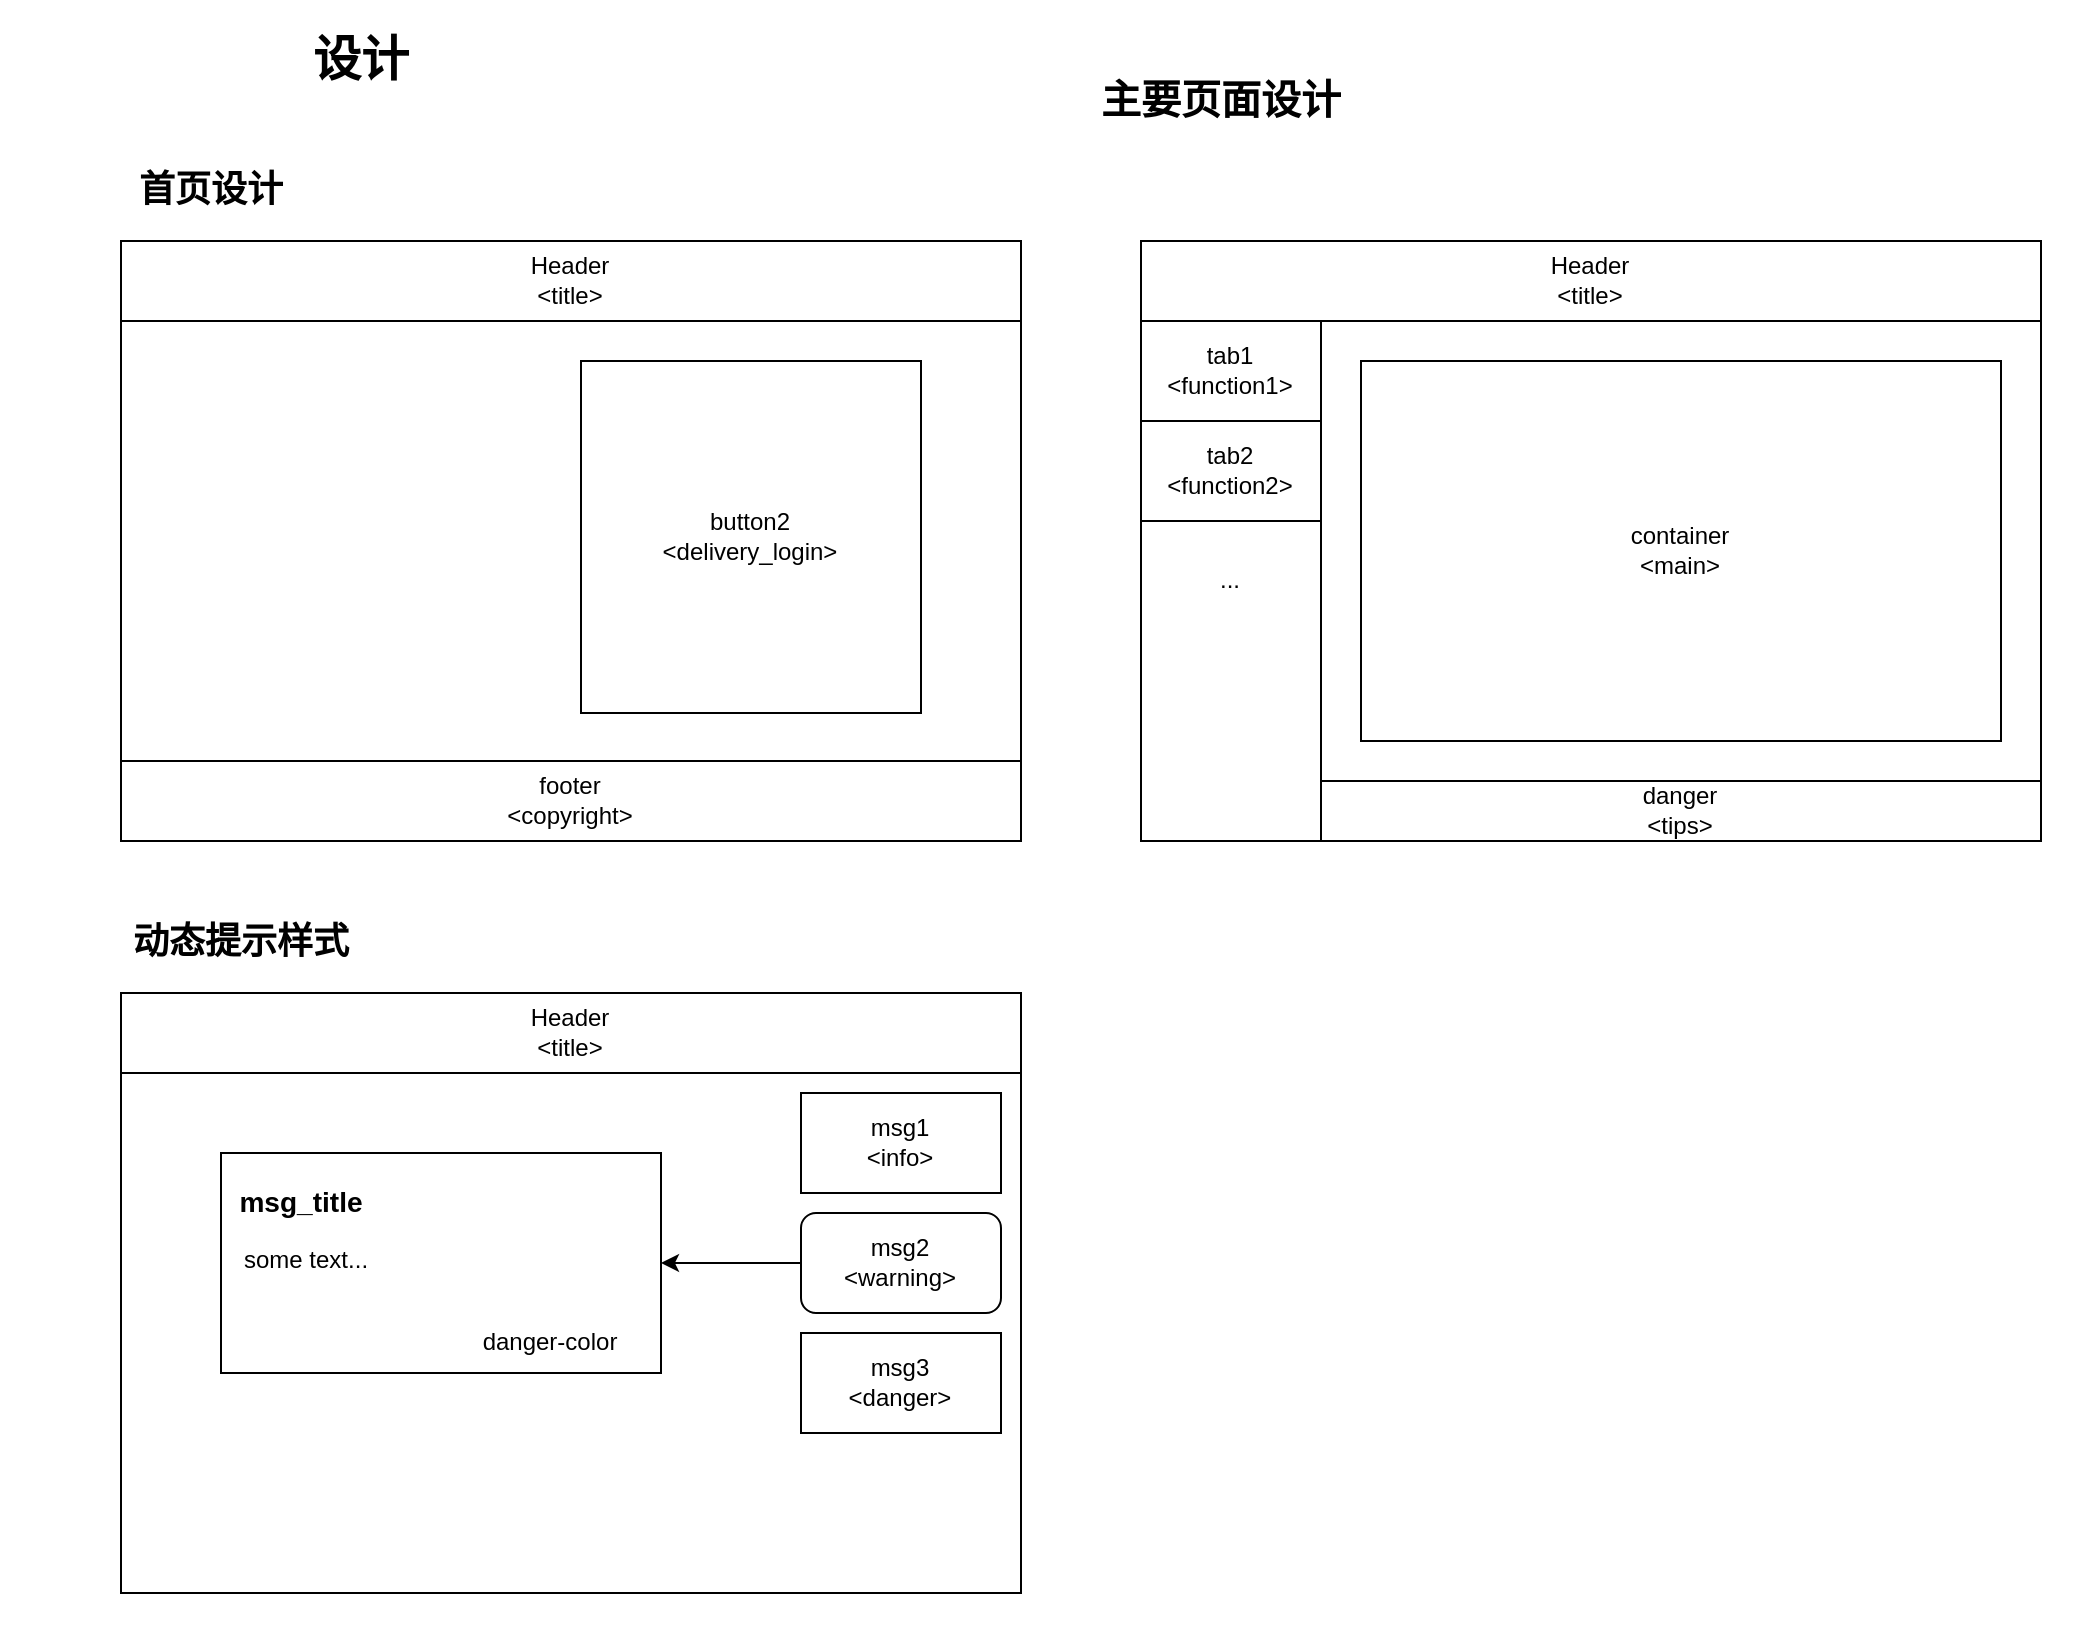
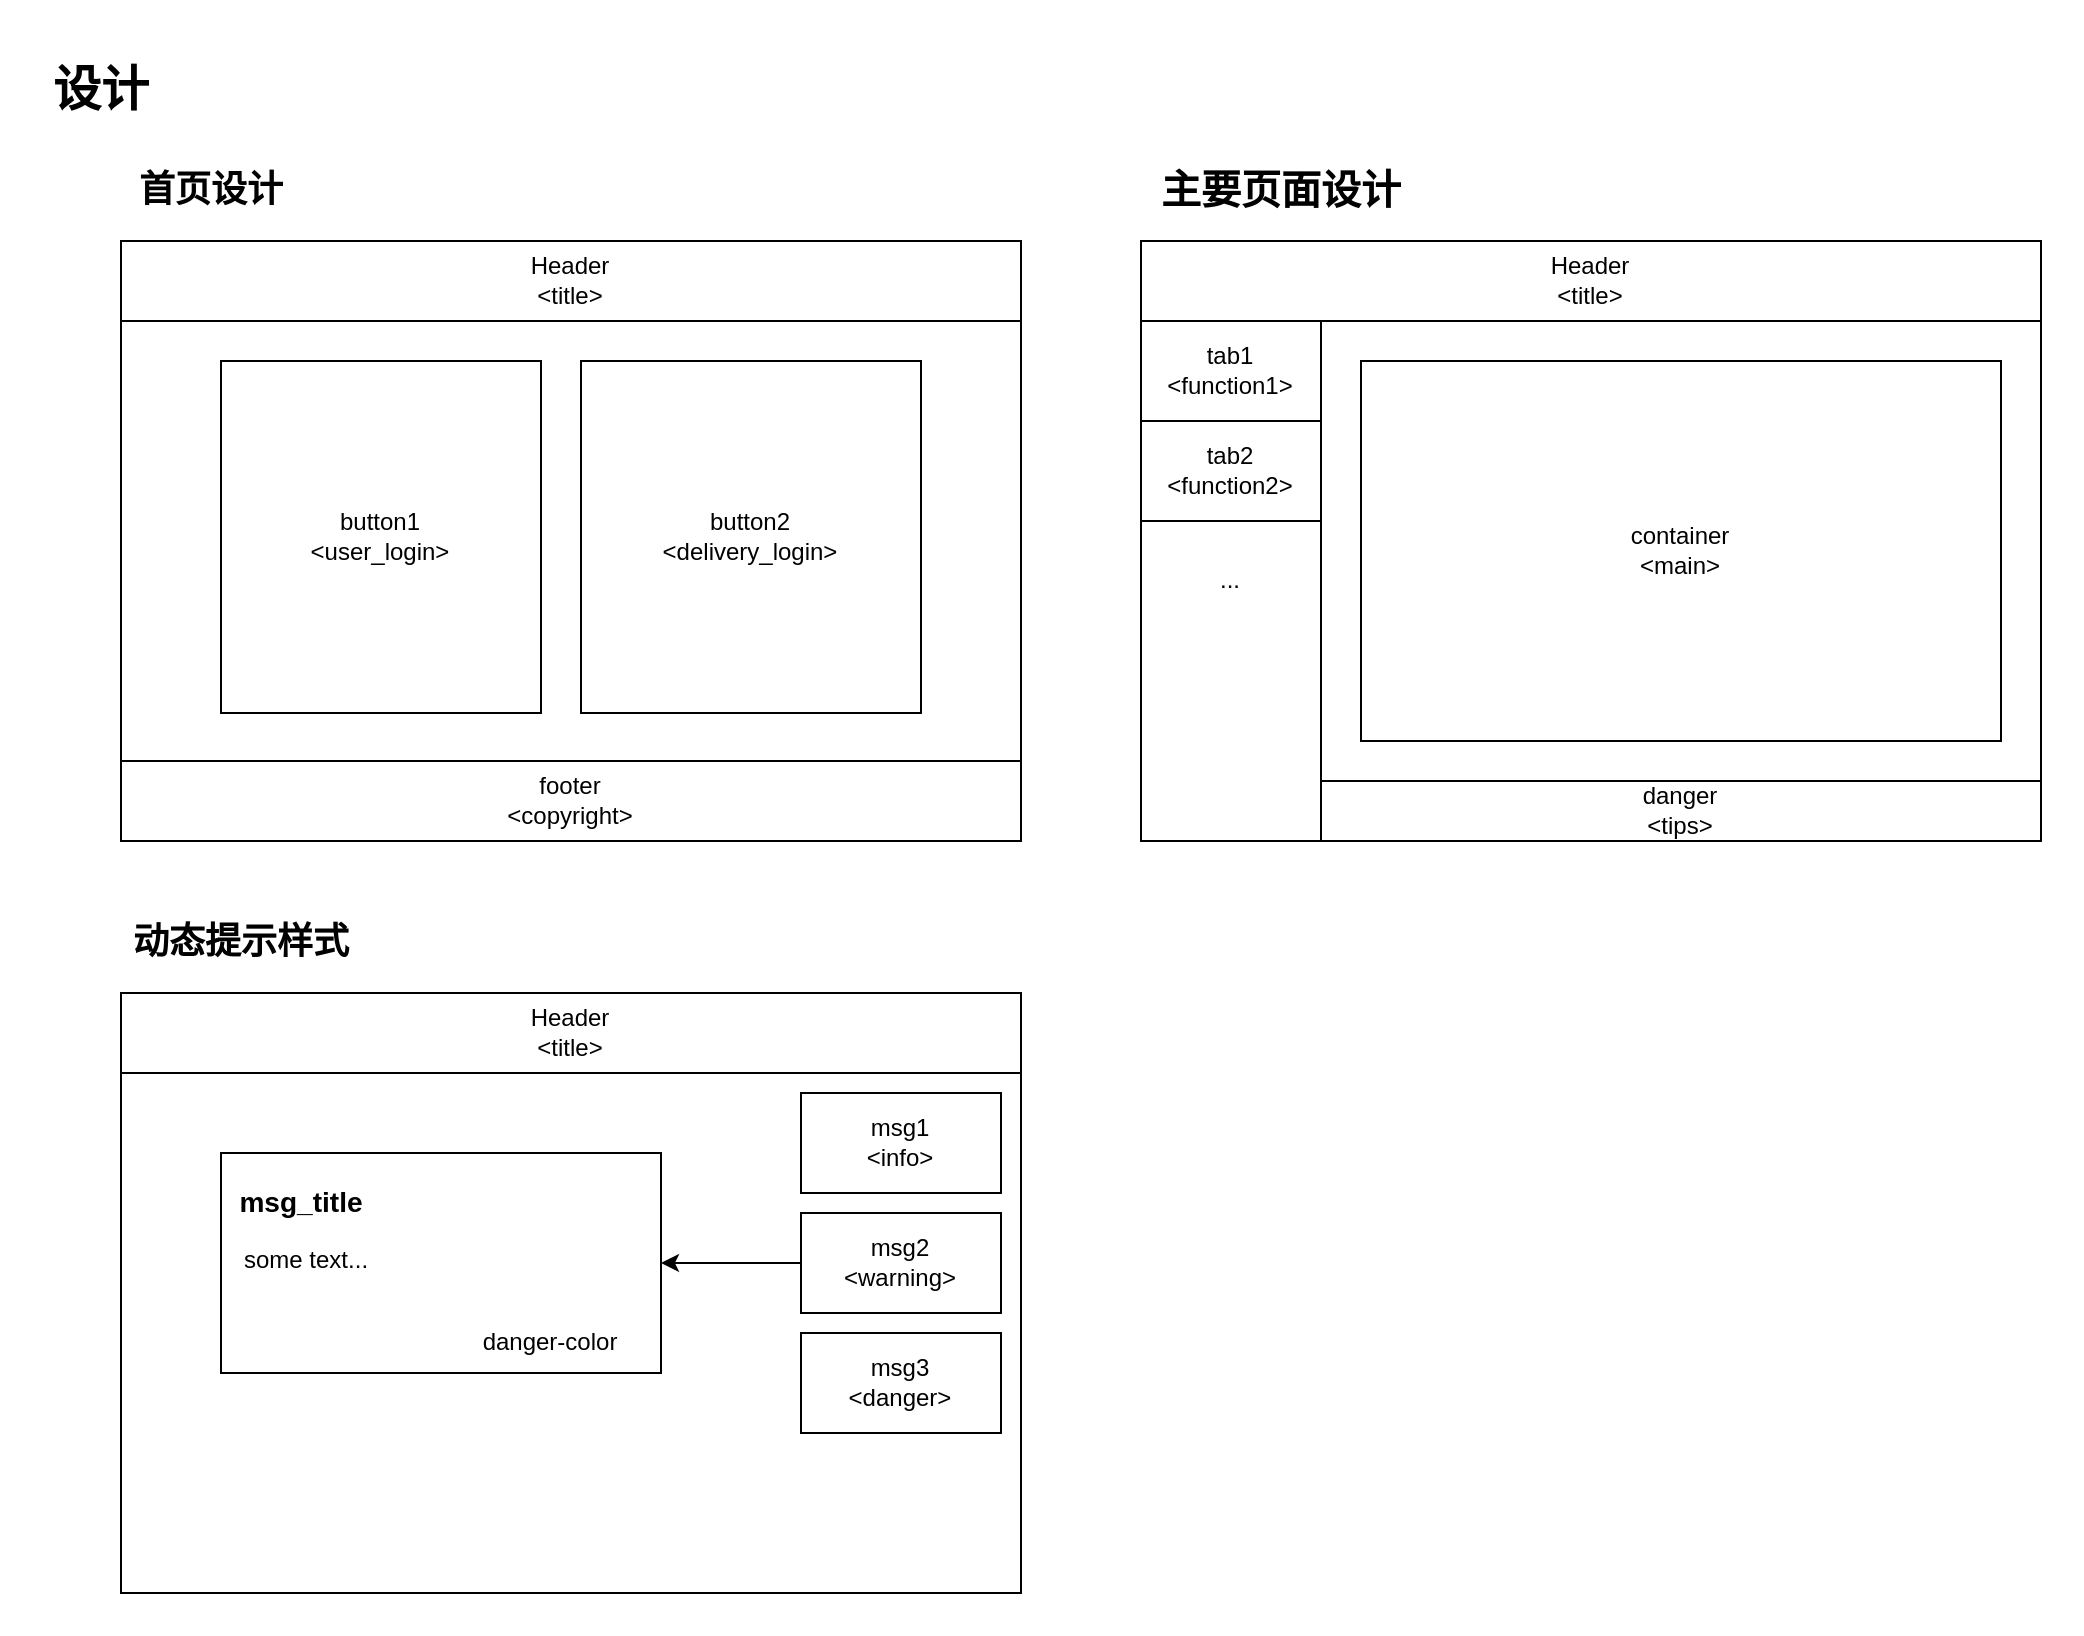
  <mxCell id="0" />
  <mxCell id="1" parent="0" />
  <mxCell id="2" value="" style="rounded=0;whiteSpace=wrap;html=1;" parent="1" vertex="1"><mxGeometry x="570" y="120" width="450" height="300" as="geometry" /></mxCell>
  <mxCell id="3" value="Header&lt;br&gt;&amp;lt;title&amp;gt;" style="rounded=0;whiteSpace=wrap;html=1;" parent="1" vertex="1"><mxGeometry x="570" y="120" width="450" height="40" as="geometry" /></mxCell>
  <mxCell id="4" value="..." style="rounded=0;whiteSpace=wrap;html=1;" parent="1" vertex="1"><mxGeometry x="570" y="160" width="90" height="260" as="geometry" /></mxCell>
  <mxCell id="5" value="tab1&lt;br&gt;&amp;lt;function1&amp;gt;" style="rounded=0;whiteSpace=wrap;html=1;" parent="1" vertex="1"><mxGeometry x="570" y="160" width="90" height="50" as="geometry" /></mxCell>
  <mxCell id="6" value="tab2&lt;br&gt;&amp;lt;function2&amp;gt;" style="rounded=0;whiteSpace=wrap;html=1;" parent="1" vertex="1"><mxGeometry x="570" y="210" width="90" height="50" as="geometry" /></mxCell>
  <mxCell id="7" value="danger&lt;br&gt;&amp;lt;tips&amp;gt;" style="rounded=0;whiteSpace=wrap;html=1;" parent="1" vertex="1"><mxGeometry x="660" y="390" width="360" height="30" as="geometry" /></mxCell>
  <mxCell id="8" value="container&lt;br&gt;&amp;lt;main&amp;gt;" style="rounded=0;whiteSpace=wrap;html=1;" parent="1" vertex="1"><mxGeometry x="680" y="180" width="320" height="190" as="geometry" /></mxCell>
  <mxCell id="9" value="" style="rounded=0;whiteSpace=wrap;html=1;" parent="1" vertex="1"><mxGeometry x="60" y="120" width="450" height="300" as="geometry" /></mxCell>
  <mxCell id="10" value="Header&lt;br style=&quot;font-size: 12px;&quot;&gt;&amp;lt;title&amp;gt;" style="rounded=0;whiteSpace=wrap;html=1;fontSize=12;" parent="1" vertex="1"><mxGeometry x="60" y="120" width="450" height="40" as="geometry" /></mxCell>
+ <mxCell id="11" value="button1&lt;br&gt;&amp;lt;user_login&amp;gt;" style="rounded=0;whiteSpace=wrap;html=1;fontSize=12;" parent="1" vertex="1"><mxGeometry x="110" y="180" width="160" height="176" as="geometry" /></mxCell>
  <mxCell id="12" value="button2&lt;br&gt;&amp;lt;delivery_login&amp;gt;" style="rounded=0;whiteSpace=wrap;html=1;fontSize=12;" parent="1" vertex="1"><mxGeometry x="290" y="180" width="170" height="176" as="geometry" /></mxCell>
  <mxCell id="13" value="footer&lt;br&gt;&amp;lt;copyright&amp;gt;" style="rounded=0;whiteSpace=wrap;html=1;fontSize=12;" parent="1" vertex="1"><mxGeometry x="60" y="380" width="450" height="40" as="geometry" /></mxCell>
  <mxCell id="14" value="&lt;h2&gt;首页设计&lt;/h2&gt;" style="text;html=1;align=center;verticalAlign=middle;resizable=0;points=[];autosize=1;strokeColor=none;fillColor=none;" parent="1" vertex="1"><mxGeometry x="60" y="70" width="90" height="50" as="geometry" /></mxCell>
- <mxCell id="15" value="&lt;h2&gt;&lt;b&gt;&lt;font style=&quot;font-size: 20px&quot;&gt;主要页面设计&lt;/font&gt;&lt;/b&gt;&lt;/h2&gt;" style="text;html=1;align=center;verticalAlign=middle;resizable=0;points=[];autosize=1;strokeColor=none;fillColor=none;" parent="1" vertex="1"><mxGeometry x="540" y="25" width="140" height="50" as="geometry" /></mxCell>
- <mxCell id="16" value="&lt;h1&gt;设计&lt;/h1&gt;" style="text;html=1;align=center;verticalAlign=middle;resizable=0;points=[];autosize=1;strokeColor=none;fillColor=none;" parent="1" vertex="1"><mxGeometry x="150" y="5" width="60" height="50" as="geometry" /></mxCell>
+ <mxCell id="15" value="&lt;h2&gt;&lt;b&gt;&lt;font style=&quot;font-size: 20px&quot;&gt;主要页面设计&lt;/font&gt;&lt;/b&gt;&lt;/h2&gt;" style="text;html=1;align=center;verticalAlign=middle;resizable=0;points=[];autosize=1;strokeColor=none;fillColor=none;" parent="1" vertex="1"><mxGeometry x="570" y="70" width="140" height="50" as="geometry" /></mxCell>
+ <mxCell id="16" value="&lt;h1&gt;设计&lt;/h1&gt;" style="text;html=1;align=center;verticalAlign=middle;resizable=0;points=[];autosize=1;strokeColor=none;fillColor=none;" parent="1" vertex="1"><mxGeometry x="20" y="20" width="60" height="50" as="geometry" /></mxCell>
  <mxCell id="17" value="" style="rounded=0;whiteSpace=wrap;html=1;" parent="1" vertex="1"><mxGeometry x="60" y="496" width="450" height="300" as="geometry" /></mxCell>
  <mxCell id="18" value="&lt;h2&gt;动态提示样式&lt;/h2&gt;" style="text;html=1;align=center;verticalAlign=middle;resizable=0;points=[];autosize=1;strokeColor=none;fillColor=none;" parent="1" vertex="1"><mxGeometry x="60" y="446" width="120" height="50" as="geometry" /></mxCell>
  <mxCell id="19" value="Header&lt;br style=&quot;font-size: 12px;&quot;&gt;&amp;lt;title&amp;gt;" style="rounded=0;whiteSpace=wrap;html=1;fontSize=12;" parent="1" vertex="1"><mxGeometry x="60" y="496" width="450" height="40" as="geometry" /></mxCell>
  <mxCell id="20" value="msg1&lt;br&gt;&amp;lt;info&amp;gt;" style="rounded=0;whiteSpace=wrap;html=1;" parent="1" vertex="1"><mxGeometry x="400" y="546" width="100" height="50" as="geometry" /></mxCell>
- <mxCell id="21" value="msg2&lt;br&gt;&amp;lt;warning&amp;gt;" style="whiteSpace=wrap;html=1;rounded=1;" parent="1" vertex="1"><mxGeometry x="400" y="606" width="100" height="50" as="geometry" /></mxCell>
+ <mxCell id="21" value="msg2&lt;br&gt;&amp;lt;warning&amp;gt;" style="rounded=0;whiteSpace=wrap;html=1;" parent="1" vertex="1"><mxGeometry x="400" y="606" width="100" height="50" as="geometry" /></mxCell>
  <mxCell id="22" value="msg3&lt;br&gt;&amp;lt;danger&amp;gt;" style="rounded=0;whiteSpace=wrap;html=1;" parent="1" vertex="1"><mxGeometry x="400" y="666" width="100" height="50" as="geometry" /></mxCell>
  <mxCell id="23" value="" style="rounded=0;whiteSpace=wrap;html=1;" parent="1" vertex="1"><mxGeometry x="110" y="576" width="220" height="110" as="geometry" /></mxCell>
  <mxCell id="24" value="" style="endArrow=classic;html=1;exitX=0;exitY=0.5;exitDx=0;exitDy=0;entryX=1;entryY=0.5;entryDx=0;entryDy=0;" parent="1" source="21" target="23" edge="1"><mxGeometry width="50" height="50" relative="1" as="geometry"><mxPoint x="340" y="656" as="sourcePoint" /><mxPoint x="390" y="606" as="targetPoint" /></mxGeometry></mxCell>
  <mxCell id="25" value="&lt;h3&gt;msg_title&lt;/h3&gt;" style="text;html=1;align=center;verticalAlign=middle;resizable=0;points=[];autosize=1;strokeColor=none;fillColor=none;" parent="1" vertex="1"><mxGeometry x="110" y="576" width="80" height="50" as="geometry" /></mxCell>
  <mxCell id="26" value="some text..." style="text;html=1;strokeColor=none;fillColor=none;align=left;verticalAlign=top;whiteSpace=wrap;rounded=0;horizontal=1;" parent="1" vertex="1"><mxGeometry x="120" y="616" width="200" height="60" as="geometry" /></mxCell>
  <mxCell id="27" value="danger-color" style="text;html=1;strokeColor=none;fillColor=none;align=center;verticalAlign=middle;whiteSpace=wrap;rounded=0;" parent="1" vertex="1"><mxGeometry x="220" y="656" width="110" height="30" as="geometry" /></mxCell>
